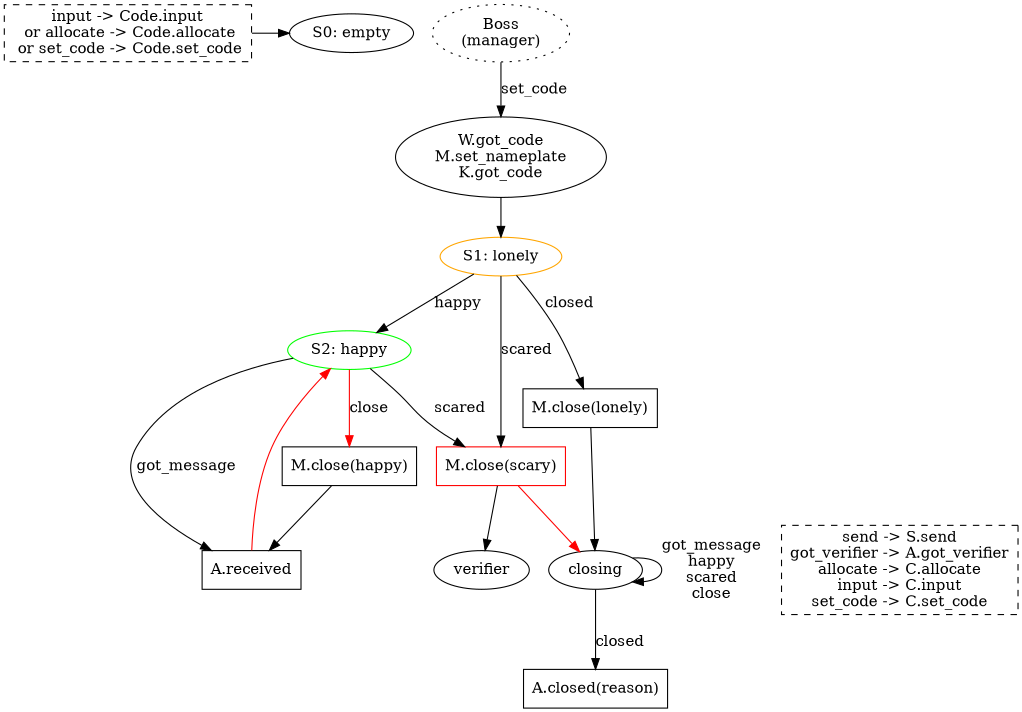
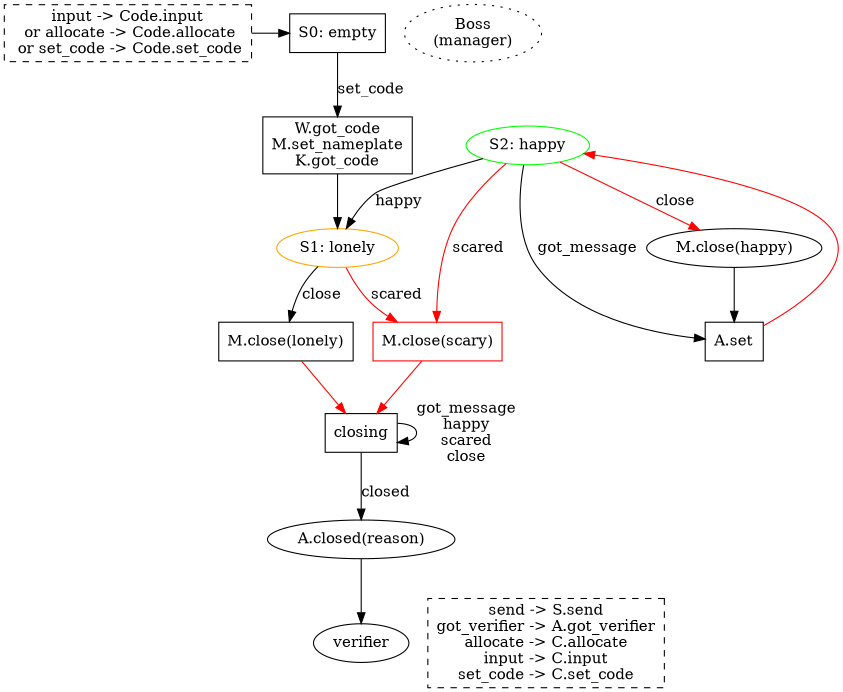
  digraph {
    node [shape=box]
    n1 [label="input -> Code.input\n or allocate -> Code.allocate\n or set_code -> Code.set_code" style=dashed]
-   n2 [label="S0: empty" shape=""]
+   n2 [label="S0: empty"]
    n3 [label=verifier shape=""]
    n4 [label="send -> S.send\ngot_verifier -> A.got_verifier\nallocate -> C.allocate\ninput -> C.input\nset_code -> C.set_code" style=dashed]
-   n5 [label="W.got_code\nM.set_nameplate\nK.got_code" shape=ellipse]
+   n5 [label="W.got_code\nM.set_nameplate\nK.got_code"]
    n6 [label="Boss\n(manager)" style=dotted shape=""]
    n7 [color=orange label="S1: lonely" shape=""]
    n8 [color=green label="S2: happy" shape=""]
    n9 [color=red label="M.close(scary)"]
    n10 [label="M.close(lonely)"]
-   n11 [label="M.close(happy)"]
-   n12 [label="A.received"]
-   n13 [label=closing shape=""]
-   n14 [label="A.closed(reason)"]
+   n11 [label="M.close(happy)" shape=ellipse]
+   n12 [label="A.set"]
+   n13 [label=closing]
+   n14 [label="A.closed(reason)" shape=ellipse]
    subgraph sub_1 {
      rank=same
      n1
      n2
    }
    subgraph sub_2 {
      rank=same
      n3
      n4
    }
    n1 -> n2
-   n6 -> n5 [label=set_code]
+   n2 -> n5 [label=set_code]
    n5 -> n7
-   n7 -> n8 [label=happy]
-   n7 -> n9 [color=black label=scared]
-   n7 -> n10 [label=closed]
-   n8 -> n9 [color=black label=scared]
+   n8 -> n7 [label=happy]
+   n7 -> n9 [color=red label=scared]
+   n7 -> n10 [label=close]
+   n8 -> n9 [color=red label=scared]
    n8 -> n11 [color=red label=close]
    n8 -> n12 [label=got_message]
    n9 -> n13 [color=red]
-   n10 -> n13
+   n10 -> n13 [color=red]
    n11 -> n12
    n12 -> n8 [color=red]
    n13 -> n13 [label="got_message\nhappy\nscared\nclose"]
    n13 -> n14 [label=closed]
-   n9 -> n3
+   n14 -> n3
  }
